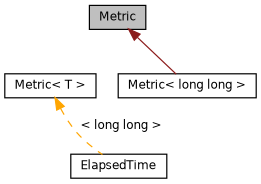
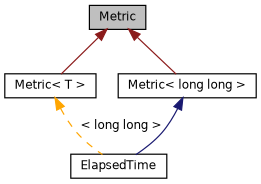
  digraph {
    node [color=black fillcolor=white fontname=Helvetica fontsize=10 shape=record style=filled]
    edge [color=firebrick4 dir=back fontname=Helvetica fontsize=10 labelfontname=Helvetica labelfontsize=10 style=solid]
    n1 [fillcolor=grey75 fontcolor=black height=0.2 label=Metric width=0.4]
    n2 [height=0.2 label="Metric\< T \>" width=0.4]
    n3 [height=0.2 label="Metric\< long long \>" width=0.4]
    n4 [height=0.2 label=ElapsedTime width=0.4]
+   n1 -> n2
    n1 -> n3
    n2 -> n4 [color=orange label=" \< long long \>" style=dashed]
+   n3 -> n4 [color=midnightblue]
  }
